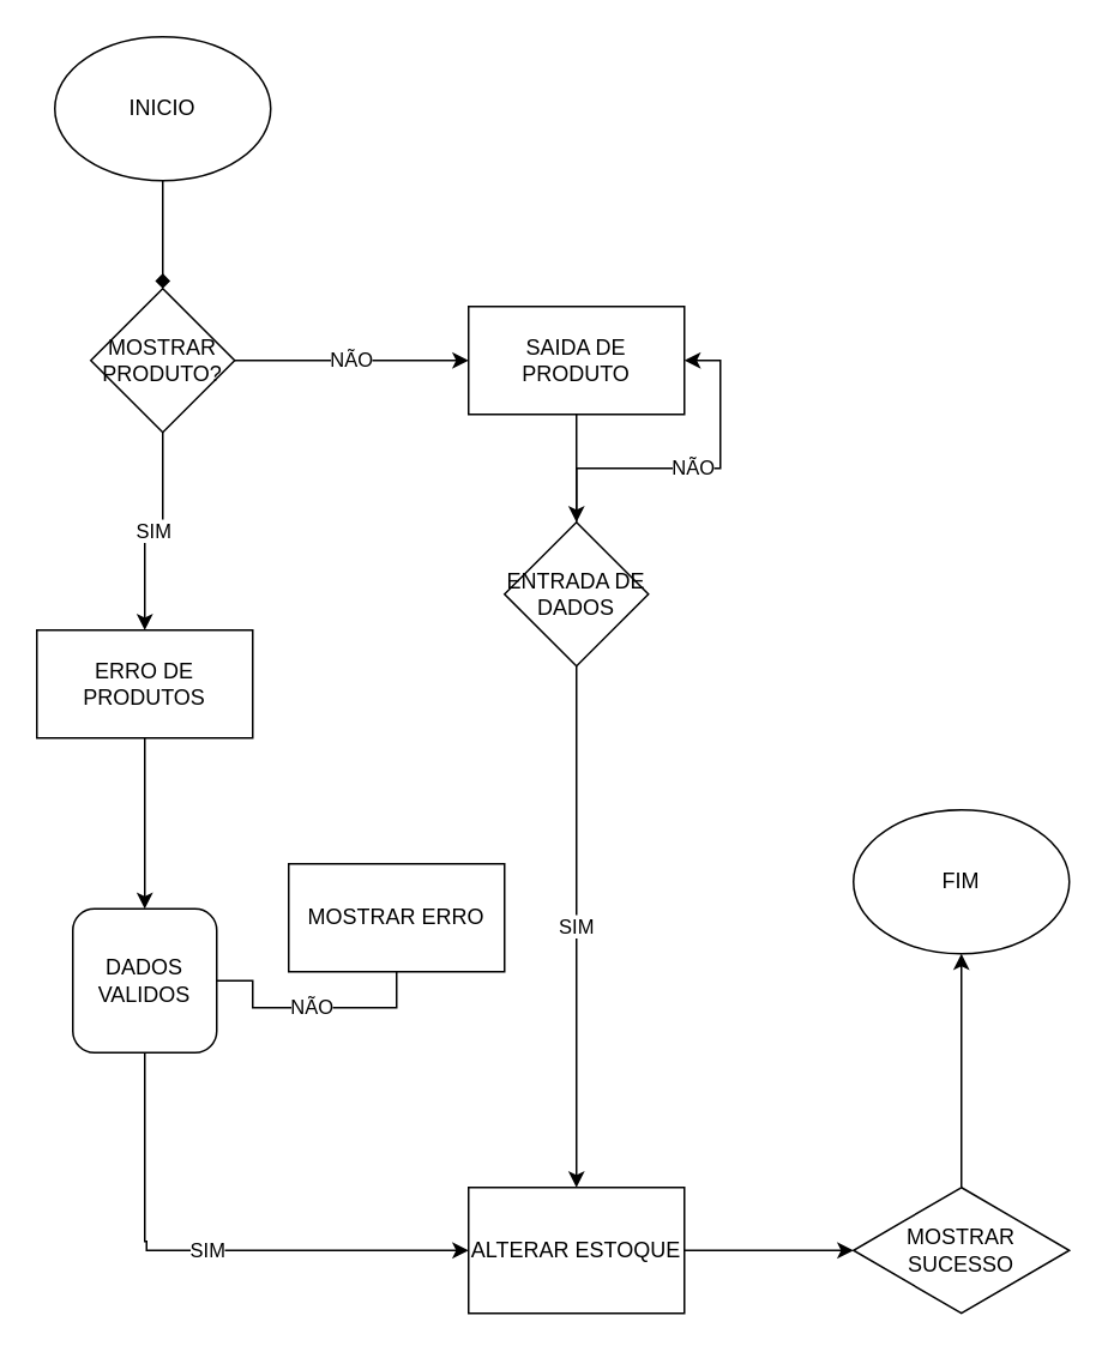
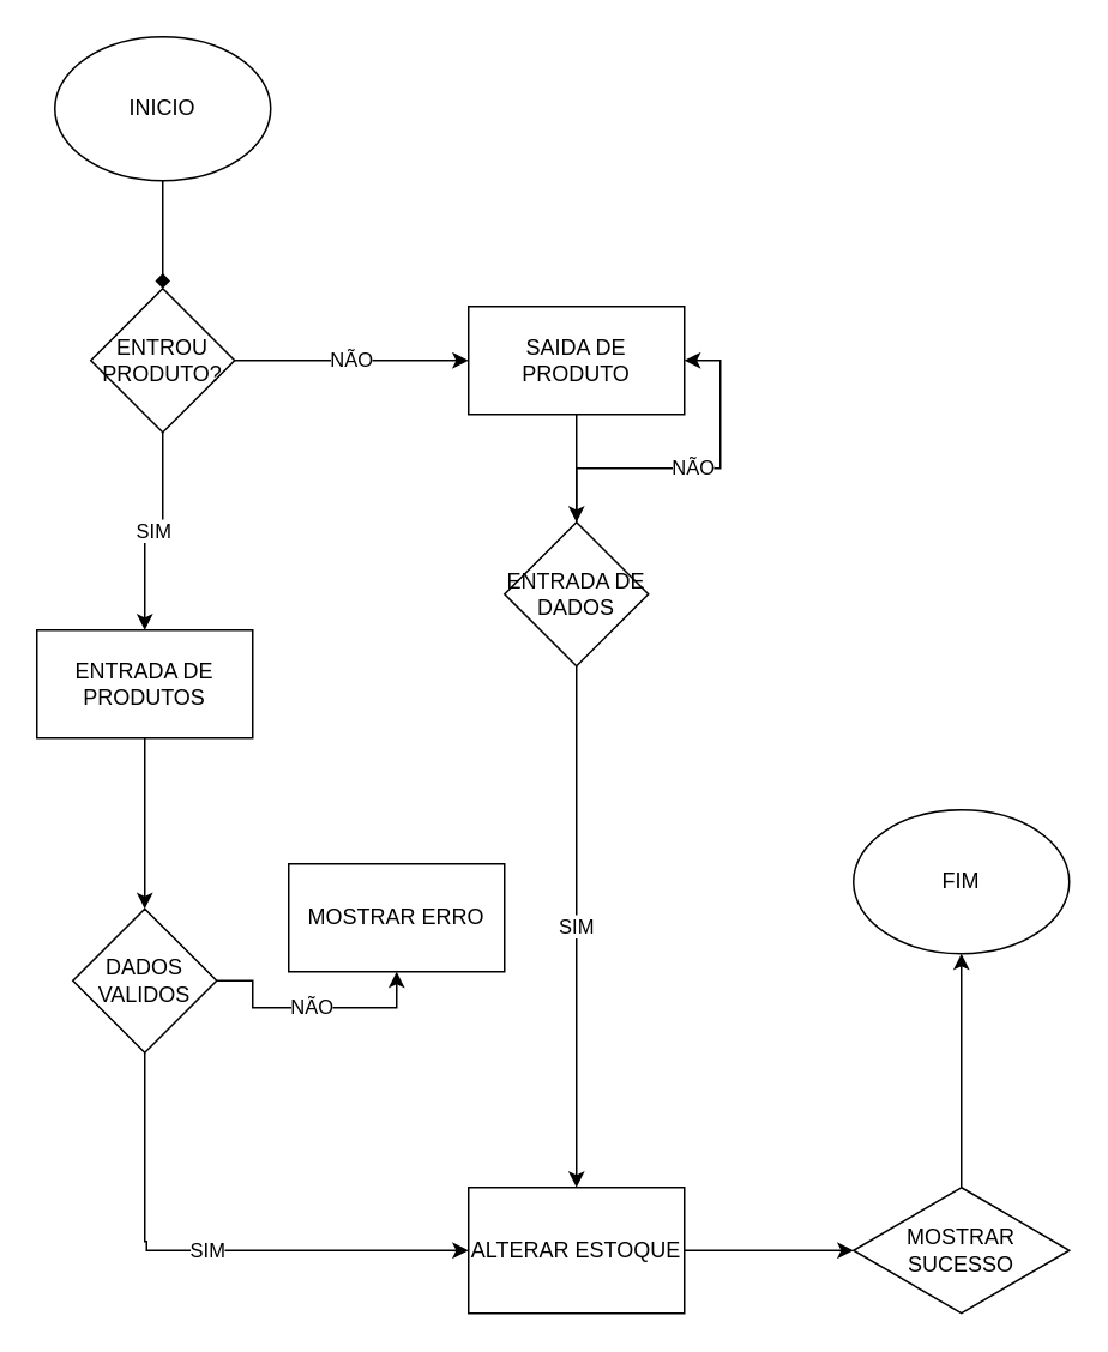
  <mxCell id="0" />
  <mxCell id="1" parent="0" />
  <mxCell id="2" style="edgeStyle=orthogonalEdgeStyle;rounded=0;orthogonalLoop=1;jettySize=auto;html=1;endArrow=diamond;" edge="1" parent="1" source="3" target="6"><mxGeometry relative="1" as="geometry"><mxPoint x="90" y="210" as="targetPoint" /></mxGeometry></mxCell>
  <mxCell id="3" value="INICIO" style="ellipse;whiteSpace=wrap;html=1;" vertex="1" parent="1"><mxGeometry x="30" y="20" width="120" height="80" as="geometry" /></mxCell>
  <mxCell id="4" value="SIM" style="edgeStyle=orthogonalEdgeStyle;rounded=0;orthogonalLoop=1;jettySize=auto;html=1;" edge="1" parent="1" source="6" target="8"><mxGeometry relative="1" as="geometry"><mxPoint x="90" y="300" as="targetPoint" /></mxGeometry></mxCell>
  <mxCell id="5" value="NÃO" style="edgeStyle=orthogonalEdgeStyle;rounded=0;orthogonalLoop=1;jettySize=auto;html=1;" edge="1" parent="1" source="6" target="10"><mxGeometry relative="1" as="geometry"><mxPoint x="210" y="200" as="targetPoint" /></mxGeometry></mxCell>
- <mxCell id="6" value="MOSTRAR PRODUTO?" style="rhombus;whiteSpace=wrap;html=1;" vertex="1" parent="1"><mxGeometry x="50" y="160" width="80" height="80" as="geometry" /></mxCell>
+ <mxCell id="6" value="ENTROU PRODUTO?" style="rhombus;whiteSpace=wrap;html=1;" vertex="1" parent="1"><mxGeometry x="50" y="160" width="80" height="80" as="geometry" /></mxCell>
  <mxCell id="7" style="edgeStyle=orthogonalEdgeStyle;rounded=0;orthogonalLoop=1;jettySize=auto;html=1;" edge="1" parent="1" source="8" target="17"><mxGeometry relative="1" as="geometry" /></mxCell>
- <mxCell id="8" value="ERRO DE PRODUTOS" style="rounded=0;whiteSpace=wrap;html=1;" vertex="1" parent="1"><mxGeometry x="20" y="350" width="120" height="60" as="geometry" /></mxCell>
+ <mxCell id="8" value="ENTRADA DE PRODUTOS" style="rounded=0;whiteSpace=wrap;html=1;" vertex="1" parent="1"><mxGeometry x="20" y="350" width="120" height="60" as="geometry" /></mxCell>
  <mxCell id="9" style="edgeStyle=orthogonalEdgeStyle;rounded=0;orthogonalLoop=1;jettySize=auto;html=1;" edge="1" parent="1" source="10" target="13"><mxGeometry relative="1" as="geometry"><mxPoint x="320" y="280" as="targetPoint" /></mxGeometry></mxCell>
  <mxCell id="10" value="SAIDA DE PRODUTO" style="rounded=0;whiteSpace=wrap;html=1;" vertex="1" parent="1"><mxGeometry x="260" y="170" width="120" height="60" as="geometry" /></mxCell>
  <mxCell id="11" value="SIM" style="edgeStyle=orthogonalEdgeStyle;rounded=0;orthogonalLoop=1;jettySize=auto;html=1;" edge="1" parent="1" source="13" target="19"><mxGeometry relative="1" as="geometry"><mxPoint x="320" y="650" as="targetPoint" /></mxGeometry></mxCell>
  <mxCell id="12" value="NÃO" style="edgeStyle=orthogonalEdgeStyle;rounded=0;orthogonalLoop=1;jettySize=auto;html=1;entryX=1;entryY=0.5;entryDx=0;entryDy=0;" edge="1" parent="1" source="13" target="10"><mxGeometry relative="1" as="geometry" /></mxCell>
  <mxCell id="13" value="ENTRADA DE DADOS" style="rhombus;whiteSpace=wrap;html=1;" vertex="1" parent="1"><mxGeometry x="280" y="290" width="80" height="80" as="geometry" /></mxCell>
  <mxCell id="14" value="MOSTRAR ERRO" style="rounded=0;whiteSpace=wrap;html=1;" vertex="1" parent="1"><mxGeometry x="160" y="480" width="120" height="60" as="geometry" /></mxCell>
- <mxCell id="15" value="NÃO" style="edgeStyle=orthogonalEdgeStyle;rounded=0;orthogonalLoop=1;jettySize=auto;html=1;entryX=0.5;entryY=1;entryDx=0;entryDy=0;endArrow=none;" edge="1" parent="1" source="17" target="14"><mxGeometry relative="1" as="geometry" /></mxCell>
+ <mxCell id="15" value="NÃO" style="edgeStyle=orthogonalEdgeStyle;rounded=0;orthogonalLoop=1;jettySize=auto;html=1;entryX=0.5;entryY=1;entryDx=0;entryDy=0;" edge="1" parent="1" source="17" target="14"><mxGeometry relative="1" as="geometry" /></mxCell>
  <mxCell id="16" value="SIM" style="edgeStyle=orthogonalEdgeStyle;rounded=0;orthogonalLoop=1;jettySize=auto;html=1;" edge="1" parent="1" source="17" target="19"><mxGeometry relative="1" as="geometry"><mxPoint x="80" y="760" as="targetPoint" /><Array as="points"><mxPoint x="80" y="690" /><mxPoint x="81" y="690" /></Array></mxGeometry></mxCell>
- <mxCell id="17" value="DADOS VALIDOS" style="whiteSpace=wrap;html=1;rounded=1;" vertex="1" parent="1"><mxGeometry x="40" y="505" width="80" height="80" as="geometry" /></mxCell>
+ <mxCell id="17" value="DADOS VALIDOS" style="rhombus;whiteSpace=wrap;html=1;" vertex="1" parent="1"><mxGeometry x="40" y="505" width="80" height="80" as="geometry" /></mxCell>
  <mxCell id="18" style="edgeStyle=orthogonalEdgeStyle;rounded=0;orthogonalLoop=1;jettySize=auto;html=1;entryX=0;entryY=0.5;entryDx=0;entryDy=0;" edge="1" parent="1" source="19" target="21"><mxGeometry relative="1" as="geometry" /></mxCell>
  <mxCell id="19" value="ALTERAR ESTOQUE" style="rounded=0;whiteSpace=wrap;html=1;" vertex="1" parent="1"><mxGeometry x="260" y="660" width="120" height="70" as="geometry" /></mxCell>
  <mxCell id="20" style="edgeStyle=orthogonalEdgeStyle;rounded=0;orthogonalLoop=1;jettySize=auto;html=1;" edge="1" parent="1" source="21" target="22"><mxGeometry relative="1" as="geometry" /></mxCell>
  <mxCell id="21" value="MOSTRAR SUCESSO" style="rhombus;whiteSpace=wrap;html=1;" vertex="1" parent="1"><mxGeometry x="474" y="660" width="120" height="70" as="geometry" /></mxCell>
  <mxCell id="22" value="FIM" style="ellipse;whiteSpace=wrap;html=1;" vertex="1" parent="1"><mxGeometry x="474" y="450" width="120" height="80" as="geometry" /></mxCell>
